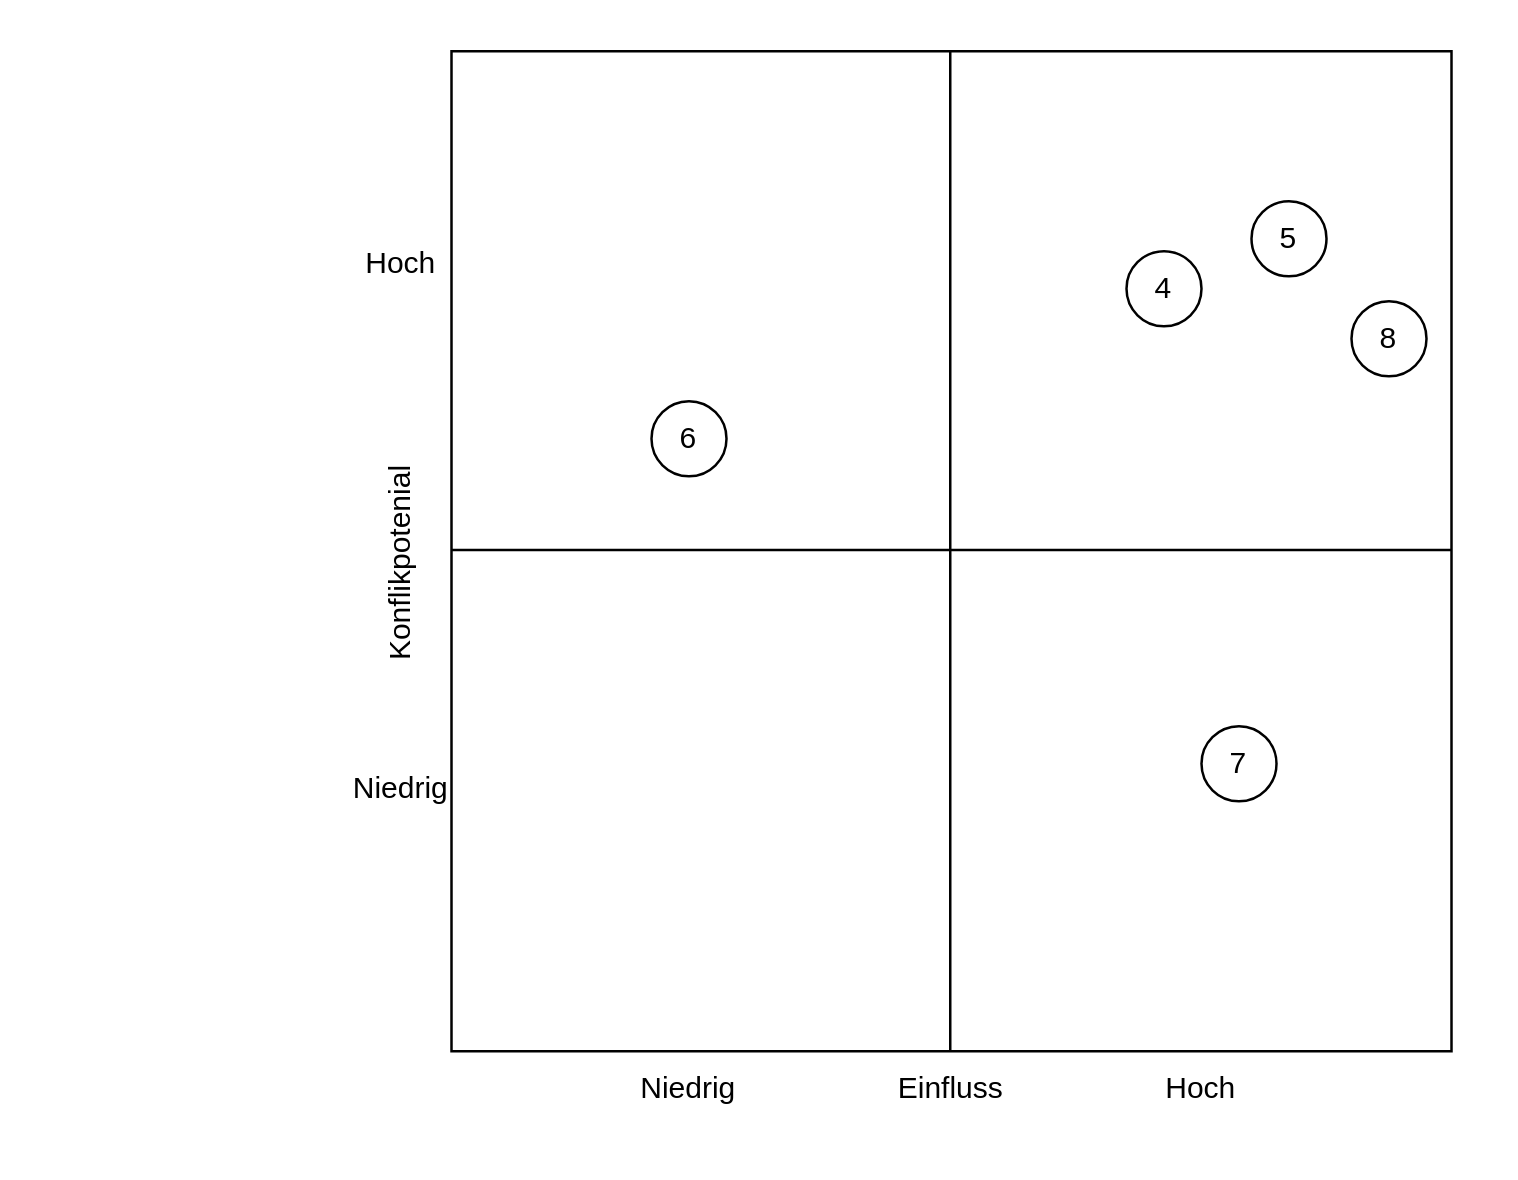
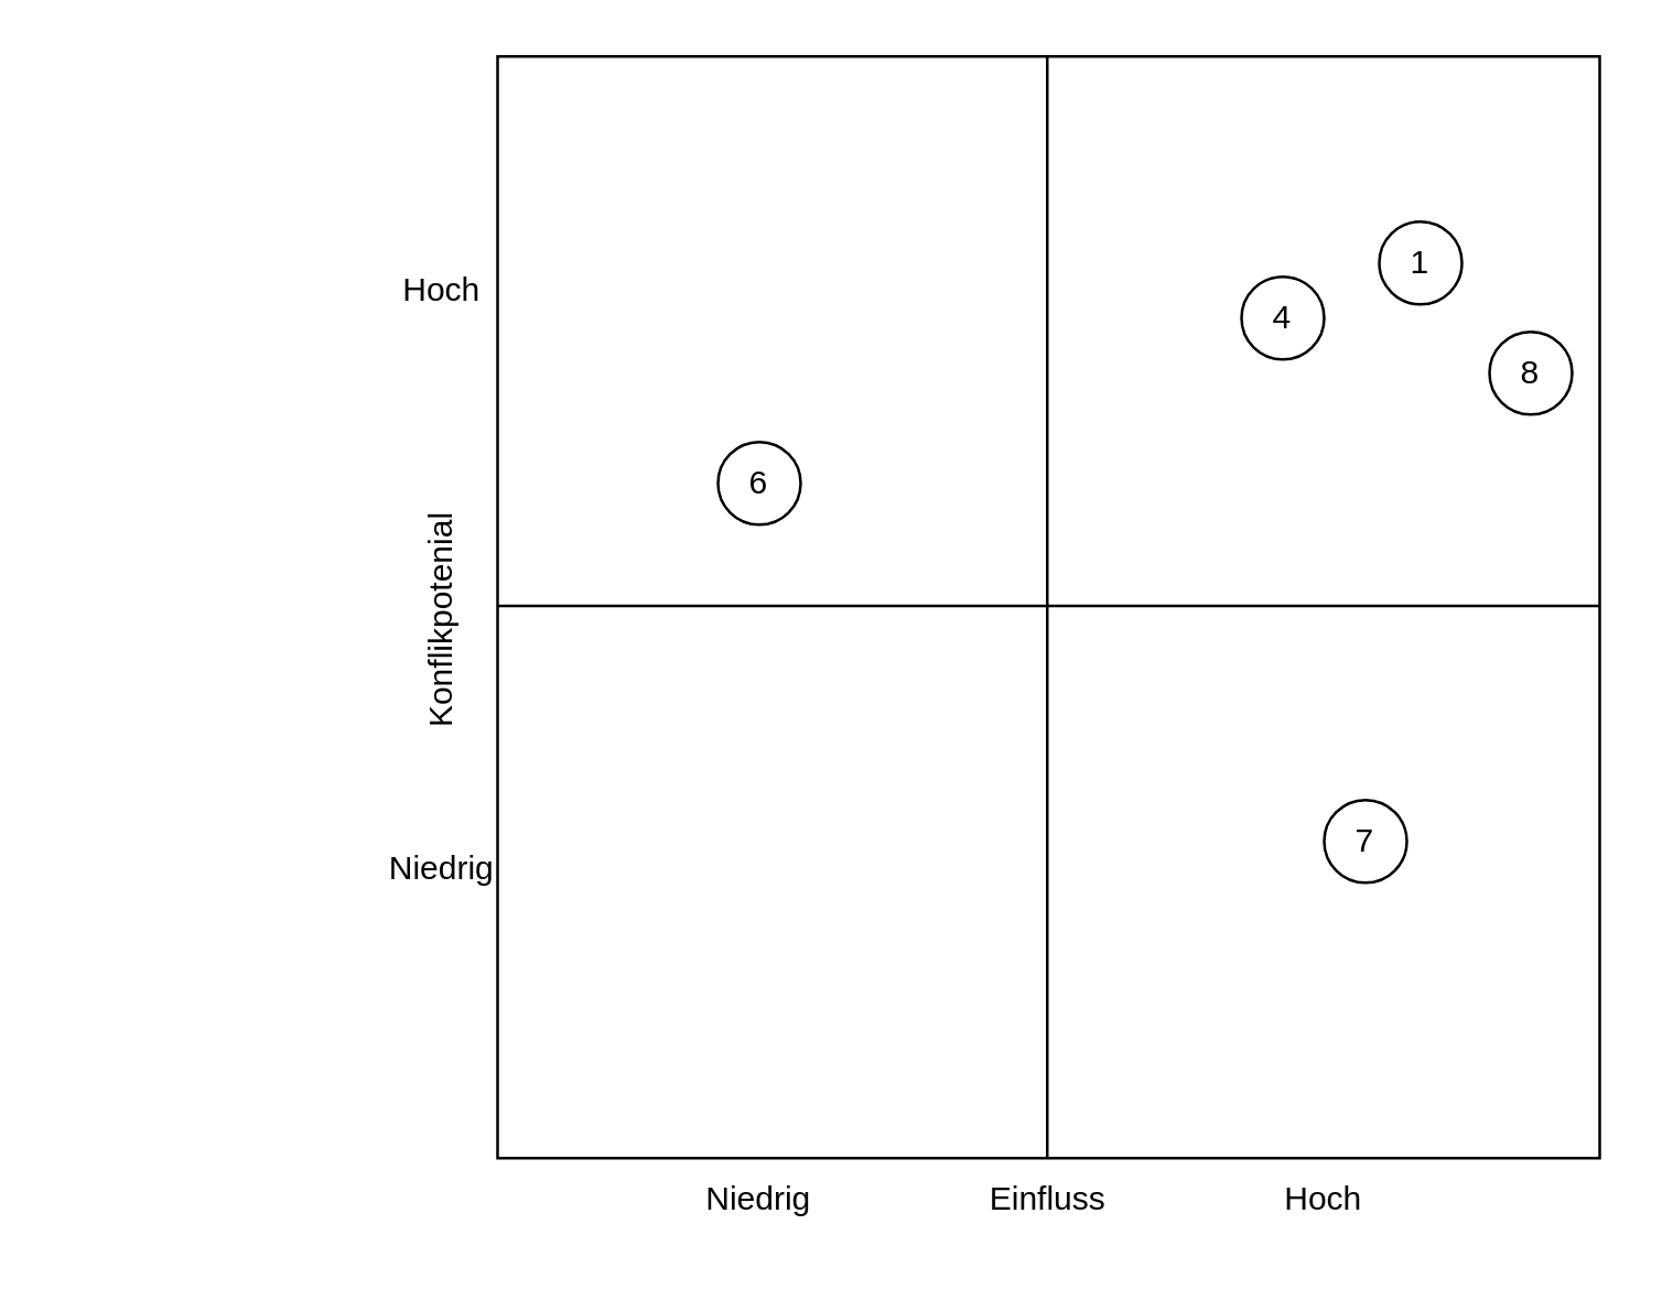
  <mxCell id="0" />
  <mxCell id="1" parent="0" />
  <mxCell id="2" value="" style="rounded=0;whiteSpace=wrap;html=1;" vertex="1" parent="1"><mxGeometry x="180" y="20" width="400" height="400" as="geometry" /></mxCell>
  <mxCell id="3" value="" style="ellipse;whiteSpace=wrap;html=1;aspect=fixed;" vertex="1" parent="1"><mxGeometry x="500" y="80" width="30" height="30" as="geometry" /></mxCell>
  <mxCell id="4" value="" style="endArrow=none;html=1;rounded=0;" edge="1" parent="1"><mxGeometry width="50" height="50" relative="1" as="geometry"><mxPoint x="379.5" y="420" as="sourcePoint" /><mxPoint x="379.5" y="20" as="targetPoint" /></mxGeometry></mxCell>
  <mxCell id="5" value="" style="endArrow=none;html=1;rounded=0;" edge="1" parent="1"><mxGeometry width="50" height="50" relative="1" as="geometry"><mxPoint x="180" y="219.5" as="sourcePoint" /><mxPoint x="580" y="219.5" as="targetPoint" /></mxGeometry></mxCell>
  <mxCell id="6" value="" style="ellipse;whiteSpace=wrap;html=1;aspect=fixed;" vertex="1" parent="1"><mxGeometry x="260" y="160" width="30" height="30" as="geometry" /></mxCell>
  <mxCell id="7" value="" style="ellipse;whiteSpace=wrap;html=1;aspect=fixed;" vertex="1" parent="1"><mxGeometry x="480" y="290" width="30" height="30" as="geometry" /></mxCell>
  <mxCell id="8" value="" style="ellipse;whiteSpace=wrap;html=1;aspect=fixed;" vertex="1" parent="1"><mxGeometry x="450" y="100" width="30" height="30" as="geometry" /></mxCell>
  <mxCell id="9" value="Konflikpotenial" style="text;html=1;align=center;verticalAlign=middle;whiteSpace=wrap;rounded=0;rotation=-90;" vertex="1" parent="1"><mxGeometry y="210" width="280" height="30" as="geometry" x="20" /></mxCell>
  <mxCell id="10" value="Einfluss" style="text;html=1;align=center;verticalAlign=middle;whiteSpace=wrap;rounded=0;" vertex="1" parent="1"><mxGeometry x="350" y="420" width="60" height="30" as="geometry" /></mxCell>
  <mxCell id="11" value="Hoch" style="text;html=1;align=center;verticalAlign=middle;whiteSpace=wrap;rounded=0;" vertex="1" parent="1"><mxGeometry x="130" y="90" width="60" height="30" as="geometry" /></mxCell>
  <mxCell id="12" value="" style="ellipse;whiteSpace=wrap;html=1;aspect=fixed;" vertex="1" parent="1"><mxGeometry x="540" y="120" width="30" height="30" as="geometry" /></mxCell>
  <mxCell id="13" value="Hoch" style="text;html=1;align=center;verticalAlign=middle;whiteSpace=wrap;rounded=0;" vertex="1" parent="1"><mxGeometry x="450" y="420" width="60" height="30" as="geometry" /></mxCell>
  <mxCell id="14" value="Niedrig" style="text;html=1;align=center;verticalAlign=middle;whiteSpace=wrap;rounded=0;" vertex="1" parent="1"><mxGeometry x="130" y="300" width="60" height="30" as="geometry" /></mxCell>
  <mxCell id="15" value="Niedrig" style="text;html=1;align=center;verticalAlign=middle;whiteSpace=wrap;rounded=0;" vertex="1" parent="1"><mxGeometry x="245" y="420" width="60" height="30" as="geometry" /></mxCell>
  <mxCell id="16" value="8" style="text;html=1;align=center;verticalAlign=middle;whiteSpace=wrap;rounded=0;" vertex="1" parent="1"><mxGeometry x="525" y="120" width="60" height="30" as="geometry" /></mxCell>
  <mxCell id="17" value="7" style="text;html=1;align=center;verticalAlign=middle;whiteSpace=wrap;rounded=0;" vertex="1" parent="1"><mxGeometry x="465" y="290" width="60" height="30" as="geometry" /></mxCell>
  <mxCell id="18" value="6" style="text;html=1;align=center;verticalAlign=middle;whiteSpace=wrap;rounded=0;" vertex="1" parent="1"><mxGeometry x="245" y="160" width="60" height="30" as="geometry" /></mxCell>
  <mxCell id="19" value="4" style="text;html=1;align=center;verticalAlign=middle;whiteSpace=wrap;rounded=0;" vertex="1" parent="1"><mxGeometry x="435" y="100" width="60" height="30" as="geometry" /></mxCell>
- <mxCell id="20" value="5" style="text;html=1;align=center;verticalAlign=middle;whiteSpace=wrap;rounded=0;" vertex="1" parent="1"><mxGeometry x="485" y="80" width="60" height="30" as="geometry" /></mxCell>
+ <mxCell id="20" value="1" style="text;html=1;align=center;verticalAlign=middle;whiteSpace=wrap;rounded=0;" vertex="1" parent="1"><mxGeometry x="485" y="80" width="60" height="30" as="geometry" /></mxCell>
